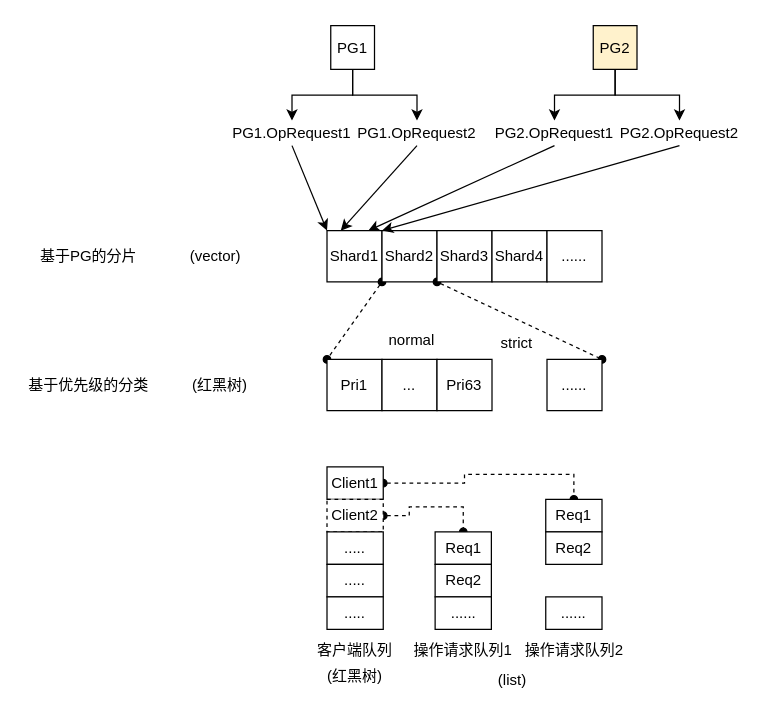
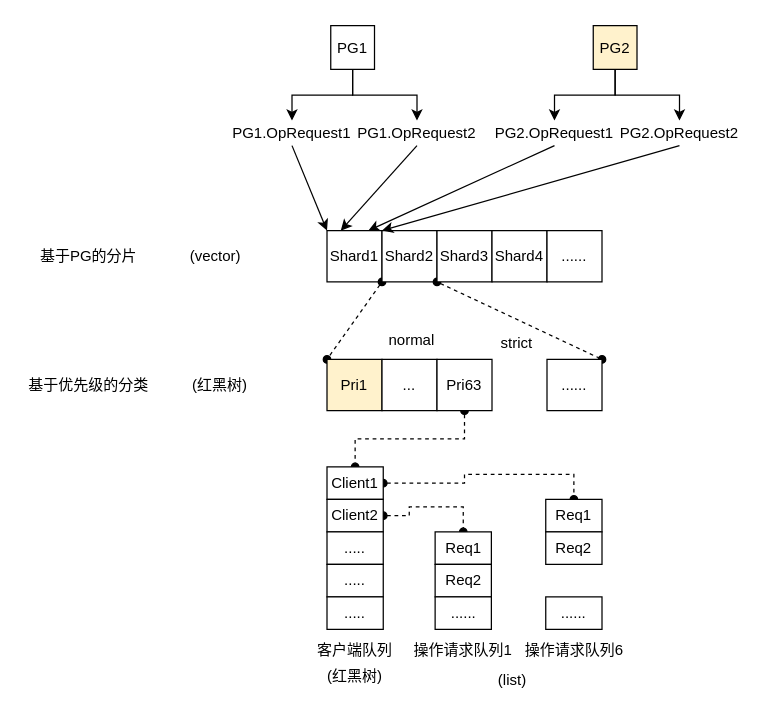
  <mxCell id="0" />
  <mxCell id="1" parent="0" />
  <mxCell id="2" value="Shard1" style="rounded=0;whiteSpace=wrap;html=1;" vertex="1" parent="1"><mxGeometry x="261" y="184" width="44" height="41" as="geometry" /></mxCell>
  <mxCell id="3" style="edgeStyle=none;rounded=0;orthogonalLoop=1;jettySize=auto;html=1;exitX=0;exitY=1;exitDx=0;exitDy=0;entryX=0;entryY=0;entryDx=0;entryDy=0;startArrow=oval;startFill=1;endArrow=oval;endFill=1;dashed=1;" edge="1" parent="1" source="4" target="24"><mxGeometry relative="1" as="geometry" /></mxCell>
  <mxCell id="4" value="Shard2" style="rounded=0;whiteSpace=wrap;html=1;" vertex="1" parent="1"><mxGeometry x="305" y="184" width="44" height="41" as="geometry" /></mxCell>
  <mxCell id="5" style="edgeStyle=none;rounded=0;orthogonalLoop=1;jettySize=auto;html=1;exitX=0;exitY=1;exitDx=0;exitDy=0;entryX=1;entryY=0;entryDx=0;entryDy=0;startArrow=oval;startFill=1;endArrow=oval;endFill=1;dashed=1;" edge="1" parent="1" source="6" target="28"><mxGeometry relative="1" as="geometry" /></mxCell>
  <mxCell id="6" value="Shard3" style="rounded=0;whiteSpace=wrap;html=1;" vertex="1" parent="1"><mxGeometry x="349" y="184" width="44" height="41" as="geometry" /></mxCell>
  <mxCell id="7" value="Shard4" style="rounded=0;whiteSpace=wrap;html=1;" vertex="1" parent="1"><mxGeometry x="393" y="184" width="44" height="41" as="geometry" /></mxCell>
  <mxCell id="8" value="......" style="rounded=0;whiteSpace=wrap;html=1;" vertex="1" parent="1"><mxGeometry x="437" y="184" width="44" height="41" as="geometry" /></mxCell>
  <mxCell id="9" style="edgeStyle=orthogonalEdgeStyle;rounded=0;orthogonalLoop=1;jettySize=auto;html=1;exitX=0.5;exitY=1;exitDx=0;exitDy=0;" edge="1" parent="1" source="11" target="13"><mxGeometry relative="1" as="geometry" /></mxCell>
  <mxCell id="10" style="edgeStyle=orthogonalEdgeStyle;rounded=0;orthogonalLoop=1;jettySize=auto;html=1;exitX=0.5;exitY=1;exitDx=0;exitDy=0;" edge="1" parent="1" source="11" target="15"><mxGeometry relative="1" as="geometry" /></mxCell>
  <mxCell id="11" value="PG2" style="rounded=0;whiteSpace=wrap;html=1;fillColor=#fff2cc;" vertex="1" parent="1"><mxGeometry x="474" y="20" width="35" height="35" as="geometry" /></mxCell>
  <mxCell id="12" style="rounded=0;orthogonalLoop=1;jettySize=auto;html=1;exitX=0.5;exitY=1;exitDx=0;exitDy=0;entryX=0.75;entryY=0;entryDx=0;entryDy=0;" edge="1" parent="1" source="13" target="2"><mxGeometry relative="1" as="geometry" /></mxCell>
  <mxCell id="13" value="PG2.OpRequest1" style="text;html=1;strokeColor=none;fillColor=none;align=center;verticalAlign=middle;whiteSpace=wrap;rounded=0;" vertex="1" parent="1"><mxGeometry x="393" y="96" width="100" height="20" as="geometry" /></mxCell>
  <mxCell id="14" style="rounded=0;orthogonalLoop=1;jettySize=auto;html=1;exitX=0.5;exitY=1;exitDx=0;exitDy=0;entryX=1;entryY=0;entryDx=0;entryDy=0;" edge="1" parent="1" source="15" target="2"><mxGeometry relative="1" as="geometry" /></mxCell>
  <mxCell id="15" value="PG2.OpRequest2" style="text;html=1;strokeColor=none;fillColor=none;align=center;verticalAlign=middle;whiteSpace=wrap;rounded=0;" vertex="1" parent="1"><mxGeometry x="493" y="96" width="100" height="20" as="geometry" /></mxCell>
  <mxCell id="16" style="edgeStyle=orthogonalEdgeStyle;rounded=0;orthogonalLoop=1;jettySize=auto;html=1;exitX=0.5;exitY=1;exitDx=0;exitDy=0;" edge="1" parent="1" source="18" target="20"><mxGeometry relative="1" as="geometry" /></mxCell>
  <mxCell id="17" style="edgeStyle=orthogonalEdgeStyle;rounded=0;orthogonalLoop=1;jettySize=auto;html=1;exitX=0.5;exitY=1;exitDx=0;exitDy=0;" edge="1" parent="1" source="18" target="22"><mxGeometry relative="1" as="geometry" /></mxCell>
  <mxCell id="18" value="PG1" style="rounded=0;whiteSpace=wrap;html=1;" vertex="1" parent="1"><mxGeometry x="264" y="20" width="35" height="35" as="geometry" /></mxCell>
  <mxCell id="19" style="rounded=0;orthogonalLoop=1;jettySize=auto;html=1;exitX=0.5;exitY=1;exitDx=0;exitDy=0;entryX=0;entryY=0;entryDx=0;entryDy=0;" edge="1" parent="1" source="20" target="2"><mxGeometry relative="1" as="geometry" /></mxCell>
  <mxCell id="20" value="PG1.OpRequest1" style="text;html=1;strokeColor=none;fillColor=none;align=center;verticalAlign=middle;whiteSpace=wrap;rounded=0;" vertex="1" parent="1"><mxGeometry x="183" y="96" width="100" height="20" as="geometry" /></mxCell>
  <mxCell id="21" style="rounded=0;orthogonalLoop=1;jettySize=auto;html=1;exitX=0.5;exitY=1;exitDx=0;exitDy=0;entryX=0.25;entryY=0;entryDx=0;entryDy=0;" edge="1" parent="1" source="22" target="2"><mxGeometry relative="1" as="geometry" /></mxCell>
  <mxCell id="22" value="PG1.OpRequest2" style="text;html=1;strokeColor=none;fillColor=none;align=center;verticalAlign=middle;whiteSpace=wrap;rounded=0;" vertex="1" parent="1"><mxGeometry x="283" y="96" width="100" height="20" as="geometry" /></mxCell>
  <mxCell id="23" value="基于PG的分片" style="text;html=1;strokeColor=none;fillColor=none;align=center;verticalAlign=middle;whiteSpace=wrap;rounded=0;" vertex="1" parent="1"><mxGeometry x="23" y="194.5" width="95" height="20" as="geometry" /></mxCell>
- <mxCell id="24" value="Pri1" style="rounded=0;whiteSpace=wrap;html=1;" vertex="1" parent="1"><mxGeometry x="261" y="287" width="44" height="41" as="geometry" /></mxCell>
+ <mxCell id="24" value="Pri1" style="rounded=0;whiteSpace=wrap;html=1;fillColor=#fff2cc;" vertex="1" parent="1"><mxGeometry x="261" y="287" width="44" height="41" as="geometry" /></mxCell>
  <mxCell id="25" value="..." style="rounded=0;whiteSpace=wrap;html=1;" vertex="1" parent="1"><mxGeometry x="305" y="287" width="44" height="41" as="geometry" /></mxCell>
+ <mxCell id="26" style="edgeStyle=orthogonalEdgeStyle;rounded=0;orthogonalLoop=1;jettySize=auto;html=1;exitX=0.5;exitY=1;exitDx=0;exitDy=0;entryX=0.5;entryY=0;entryDx=0;entryDy=0;startArrow=oval;startFill=1;endArrow=oval;endFill=1;dashed=1;" edge="1" parent="1" source="27" target="31"><mxGeometry relative="1" as="geometry" /></mxCell>
  <mxCell id="27" value="Pri63" style="rounded=0;whiteSpace=wrap;html=1;" vertex="1" parent="1"><mxGeometry x="349" y="287" width="44" height="41" as="geometry" /></mxCell>
  <mxCell id="28" value="......" style="rounded=0;whiteSpace=wrap;html=1;" vertex="1" parent="1"><mxGeometry x="437" y="287" width="44" height="41" as="geometry" /></mxCell>
  <mxCell id="29" value="基于优先级的分类" style="text;html=1;strokeColor=none;fillColor=none;align=center;verticalAlign=middle;whiteSpace=wrap;rounded=0;" vertex="1" parent="1"><mxGeometry x="20" y="297.5" width="101" height="20" as="geometry" /></mxCell>
  <mxCell id="30" style="edgeStyle=orthogonalEdgeStyle;rounded=0;orthogonalLoop=1;jettySize=auto;html=1;exitX=1;exitY=0.5;exitDx=0;exitDy=0;entryX=0.5;entryY=0;entryDx=0;entryDy=0;dashed=1;startArrow=oval;startFill=1;endArrow=oval;endFill=1;" edge="1" parent="1" source="31" target="40"><mxGeometry relative="1" as="geometry" /></mxCell>
  <mxCell id="31" value="Client1" style="rounded=0;whiteSpace=wrap;html=1;" vertex="1" parent="1"><mxGeometry x="261" y="373" width="45" height="26" as="geometry" /></mxCell>
  <mxCell id="32" style="edgeStyle=orthogonalEdgeStyle;rounded=0;orthogonalLoop=1;jettySize=auto;html=1;exitX=1;exitY=0.5;exitDx=0;exitDy=0;entryX=0.5;entryY=0;entryDx=0;entryDy=0;dashed=1;startArrow=oval;startFill=1;endArrow=oval;endFill=1;" edge="1" parent="1" source="33" target="35"><mxGeometry relative="1" as="geometry" /></mxCell>
- <mxCell id="33" value="Client2" style="rounded=0;whiteSpace=wrap;html=1;dashed=1;" vertex="1" parent="1"><mxGeometry x="261" y="399" width="45" height="26" as="geometry" /></mxCell>
+ <mxCell id="33" value="Client2" style="rounded=0;whiteSpace=wrap;html=1;" vertex="1" parent="1"><mxGeometry x="261" y="399" width="45" height="26" as="geometry" /></mxCell>
  <mxCell id="34" value="....." style="rounded=0;whiteSpace=wrap;html=1;" vertex="1" parent="1"><mxGeometry x="261" y="425" width="45" height="26" as="geometry" /></mxCell>
  <mxCell id="35" value="Req1" style="rounded=0;whiteSpace=wrap;html=1;" vertex="1" parent="1"><mxGeometry x="347.5" y="425" width="45" height="26" as="geometry" /></mxCell>
  <mxCell id="36" value="Req2" style="rounded=0;whiteSpace=wrap;html=1;" vertex="1" parent="1"><mxGeometry x="347.5" y="451" width="45" height="26" as="geometry" /></mxCell>
  <mxCell id="37" value="......" style="rounded=0;whiteSpace=wrap;html=1;" vertex="1" parent="1"><mxGeometry x="347.5" y="477" width="45" height="26" as="geometry" /></mxCell>
  <mxCell id="38" value="....." style="rounded=0;whiteSpace=wrap;html=1;" vertex="1" parent="1"><mxGeometry x="261" y="451" width="45" height="26" as="geometry" /></mxCell>
  <mxCell id="39" value="....." style="rounded=0;whiteSpace=wrap;html=1;" vertex="1" parent="1"><mxGeometry x="261" y="477" width="45" height="26" as="geometry" /></mxCell>
  <mxCell id="40" value="Req1" style="rounded=0;whiteSpace=wrap;html=1;" vertex="1" parent="1"><mxGeometry x="436" y="399" width="45" height="26" as="geometry" /></mxCell>
  <mxCell id="41" value="Req2" style="rounded=0;whiteSpace=wrap;html=1;" vertex="1" parent="1"><mxGeometry x="436" y="425" width="45" height="26" as="geometry" /></mxCell>
  <mxCell id="42" value="......" style="rounded=0;whiteSpace=wrap;html=1;" vertex="1" parent="1"><mxGeometry x="436" y="477" width="45" height="26" as="geometry" /></mxCell>
  <mxCell id="43" value="客户端队列" style="text;html=1;strokeColor=none;fillColor=none;align=center;verticalAlign=middle;whiteSpace=wrap;rounded=0;" vertex="1" parent="1"><mxGeometry x="250.5" y="510" width="65" height="20" as="geometry" /></mxCell>
  <mxCell id="44" value="操作请求队列1" style="text;html=1;strokeColor=none;fillColor=none;align=center;verticalAlign=middle;whiteSpace=wrap;rounded=0;" vertex="1" parent="1"><mxGeometry x="328" y="510" width="84" height="20" as="geometry" /></mxCell>
- <mxCell id="45" value="操作请求队列2" style="text;html=1;strokeColor=none;fillColor=none;align=center;verticalAlign=middle;whiteSpace=wrap;rounded=0;" vertex="1" parent="1"><mxGeometry x="417" y="510" width="84" height="20" as="geometry" /></mxCell>
+ <mxCell id="45" value="操作请求队列6" style="text;html=1;strokeColor=none;fillColor=none;align=center;verticalAlign=middle;whiteSpace=wrap;rounded=0;" vertex="1" parent="1"><mxGeometry x="417" y="510" width="84" height="20" as="geometry" /></mxCell>
  <mxCell id="46" value="normal" style="text;html=1;strokeColor=none;fillColor=none;align=center;verticalAlign=middle;whiteSpace=wrap;rounded=0;" vertex="1" parent="1"><mxGeometry x="309" y="262" width="40" height="20" as="geometry" /></mxCell>
  <mxCell id="47" value="strict" style="text;html=1;strokeColor=none;fillColor=none;align=center;verticalAlign=middle;whiteSpace=wrap;rounded=0;" vertex="1" parent="1"><mxGeometry x="393" y="264" width="40" height="20" as="geometry" /></mxCell>
  <mxCell id="48" value="(vector)" style="text;html=1;strokeColor=none;fillColor=none;align=center;verticalAlign=middle;whiteSpace=wrap;rounded=0;" vertex="1" parent="1"><mxGeometry x="152" y="195" width="40" height="20" as="geometry" /></mxCell>
  <mxCell id="49" value="(红黑树)" style="text;html=1;strokeColor=none;fillColor=none;align=center;verticalAlign=middle;whiteSpace=wrap;rounded=0;" vertex="1" parent="1"><mxGeometry x="152" y="297.5" width="47" height="20" as="geometry" /></mxCell>
  <mxCell id="50" value="(红黑树)" style="text;html=1;strokeColor=none;fillColor=none;align=center;verticalAlign=middle;whiteSpace=wrap;rounded=0;" vertex="1" parent="1"><mxGeometry x="260" y="530" width="47" height="21" as="geometry" /></mxCell>
  <mxCell id="51" value="(list)" style="text;html=1;strokeColor=none;fillColor=none;align=center;verticalAlign=middle;whiteSpace=wrap;rounded=0;" vertex="1" parent="1"><mxGeometry x="386" y="533" width="47" height="21" as="geometry" /></mxCell>
